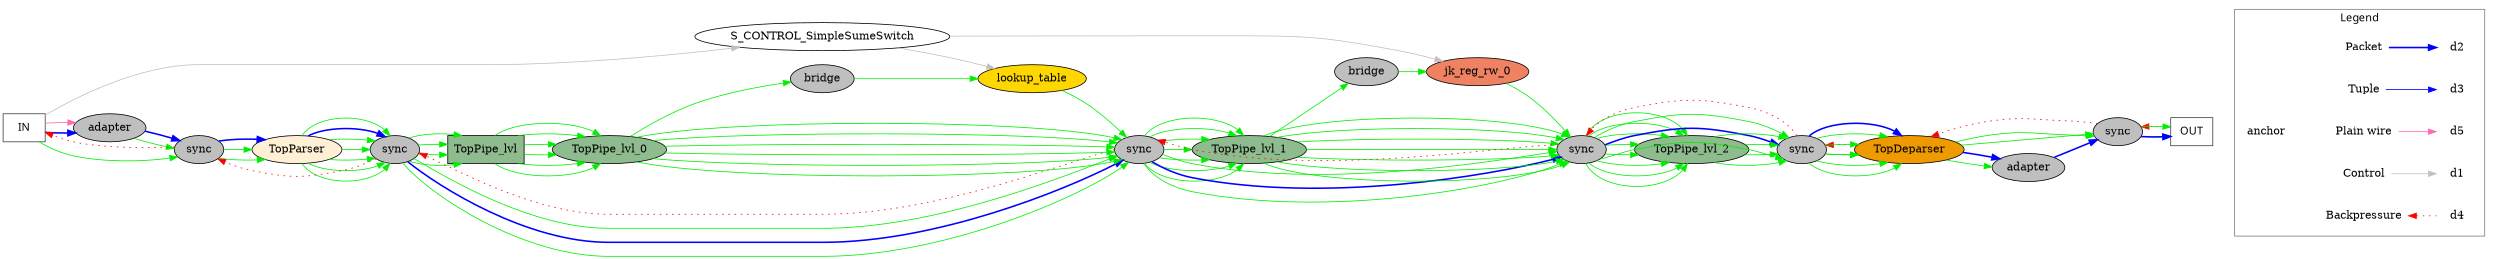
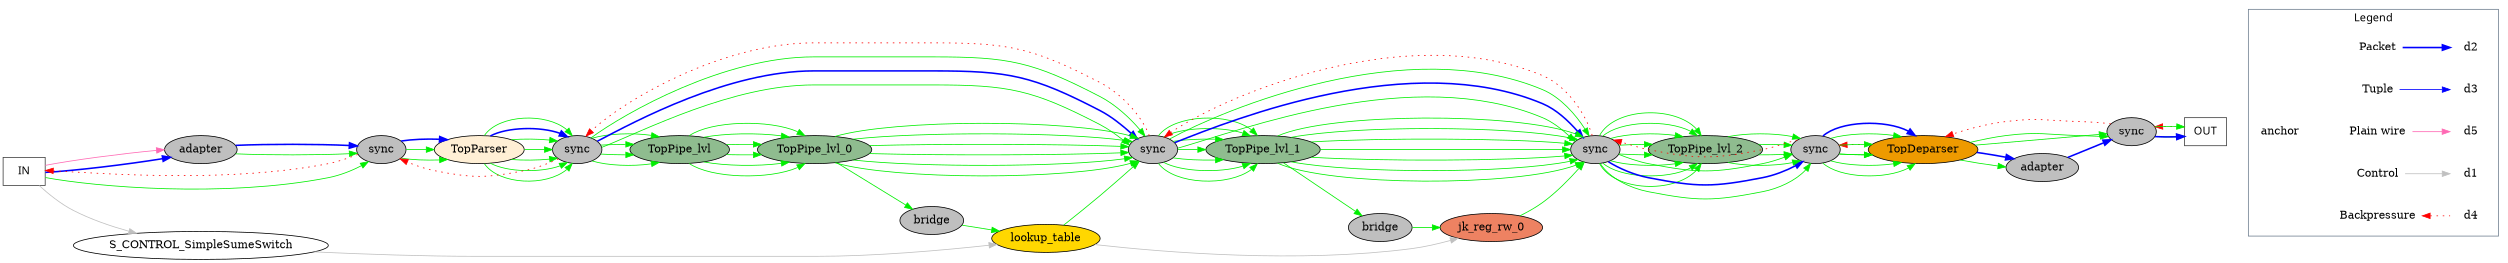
  digraph {
    rankdir=LR
    node [style=filled]
    edge [color=green2]
    n1 [label=Backpressure shape=plaintext style=""]
    d4 [shape=plaintext style=""]
    n3 [label=Control shape=plaintext style=""]
    d1 [shape=plaintext style=""]
    n5 [label="Plain wire" shape=plaintext style=""]
    d5 [shape=plaintext style=""]
    n7 [label=Tuple shape=plaintext style=""]
    d3 [shape=plaintext style=""]
    n9 [label=Packet shape=plaintext style=""]
    d2 [shape=plaintext style=""]
    anchor [shape=plaintext style=""]
    n12 [color=gray24 fontname="times:italic" label=IN shape=box style=""]
    n13 [fillcolor=gray75 label=adapter]
    n14 [fillcolor=gray75 label=sync]
    S_CONTROL_SimpleSumeSwitch [style=""]
    TopParser [fillcolor=papayawhip]
    lookup_table [fillcolor=gold]
    jk_reg_rw_0 [fillcolor=salmon2]
    n19 [color=gray24 fontname="times:italic" label=OUT shape=box style=""]
    n20 [fillcolor=gray75 label=sync]
    TopDeparser [fillcolor=orange2]
    n22 [fillcolor=gray75 label=sync]
-   TopPipe_lvl [fillcolor=darkseagreen shape=box]
+   TopPipe_lvl [fillcolor=darkseagreen]
    n24 [fillcolor=gray75 label=sync]
    TopPipe_lvl_0 [fillcolor=darkseagreen]
    n26 [fillcolor=gray75 label=bridge]
    TopPipe_lvl_1 [fillcolor=darkseagreen]
    n28 [fillcolor=gray75 label=sync]
    n29 [fillcolor=gray75 label=bridge]
    TopPipe_lvl_2 [fillcolor=darkseagreen]
    n31 [fillcolor=gray75 label=sync]
    n32 [fillcolor=gray75 label=adapter]
    subgraph cluster_1 {
      color=SlateGray
      fontname="times:bold"
      label=Legend
      n1
      d4
      n3
      d1
      n5
      d5
      n7
      d3
      n9
      d2
      anchor
    }
    n1 -> d4 [color=red dir=back style=dotted]
    n3 -> d1 [color=gray]
    n5 -> d5 [color=hotpink]
    n7 -> d3 [color=blue]
    n9 -> d2 [color=blue style=bold]
    anchor -> n1 [style=invis color=""]
    anchor -> n3 [style=invis color=""]
    anchor -> n5 [style=invis color=""]
    anchor -> n7 [style=invis color=""]
    anchor -> n9 [style=invis color=""]
    n12 -> n13 [color=blue style=bold]
    n12 -> n13 [color=hotpink]
    n12 -> n14
    n12 -> S_CONTROL_SimpleSumeSwitch [color=gray]
    n13 -> n14
    n13 -> n14 [color=blue style=bold]
    n14 -> n12 [color=red constraint=false style=dotted]
    n14 -> TopParser
    n14 -> TopParser
    n14 -> TopParser [color=blue style=bold]
    S_CONTROL_SimpleSumeSwitch -> lookup_table [color=gray]
-   S_CONTROL_SimpleSumeSwitch -> jk_reg_rw_0 [color=gray]
+   lookup_table -> jk_reg_rw_0 [color=gray]
    TopParser -> n22
    TopParser -> n22
    TopParser -> n22
    TopParser -> n22
    TopParser -> n22
    TopParser -> n22 [color=blue style=bold]
    TopParser -> n22
    lookup_table -> n24
    jk_reg_rw_0 -> n28
    n19 -> anchor [style=invis color=""]
    n19 -> n20 [color=red constraint=false style=dotted]
    n20 -> n19
    n20 -> n19
    n20 -> n19 [color=blue style=bold]
    n20 -> TopDeparser [color=red constraint=false style=dotted]
    TopDeparser -> n20
    TopDeparser -> n20
    TopDeparser -> n31 [color=red constraint=false style=dotted]
    TopDeparser -> n32
    TopDeparser -> n32 [color=blue style=bold]
    n22 -> n14 [color=red constraint=false style=dotted]
    n22 -> TopPipe_lvl
    n22 -> TopPipe_lvl
    n22 -> TopPipe_lvl
    n22 -> TopPipe_lvl
    n22 -> n24
    n22 -> n24 [color=blue style=bold]
    n22 -> n24
    TopPipe_lvl -> TopPipe_lvl_0
    TopPipe_lvl -> TopPipe_lvl_0
    TopPipe_lvl -> TopPipe_lvl_0
    TopPipe_lvl -> TopPipe_lvl_0
    TopPipe_lvl -> TopPipe_lvl_0
    TopPipe_lvl -> TopPipe_lvl_0
    n24 -> n22 [color=red constraint=false style=dotted]
    n24 -> TopPipe_lvl_1
    n24 -> TopPipe_lvl_1
    n24 -> TopPipe_lvl_1
    n24 -> TopPipe_lvl_1
    n24 -> TopPipe_lvl_1
    n24 -> TopPipe_lvl_1
    n24 -> TopPipe_lvl_1
    n24 -> n28
    n24 -> n28 [color=blue style=bold]
    n24 -> n28
    TopPipe_lvl_0 -> n24
    TopPipe_lvl_0 -> n24
    TopPipe_lvl_0 -> n24
    TopPipe_lvl_0 -> n24
    TopPipe_lvl_0 -> n24
    TopPipe_lvl_0 -> n24
    TopPipe_lvl_0 -> n26
    n26 -> lookup_table
    TopPipe_lvl_1 -> n28
    TopPipe_lvl_1 -> n28
    TopPipe_lvl_1 -> n28
    TopPipe_lvl_1 -> n28
    TopPipe_lvl_1 -> n28
    TopPipe_lvl_1 -> n28
    TopPipe_lvl_1 -> n28
    TopPipe_lvl_1 -> n29
    n28 -> n24 [color=red constraint=false style=dotted]
    n28 -> TopPipe_lvl_2
    n28 -> TopPipe_lvl_2
    n28 -> TopPipe_lvl_2
    n28 -> TopPipe_lvl_2
    n28 -> TopPipe_lvl_2
    n28 -> TopPipe_lvl_2
    n28 -> TopPipe_lvl_2
    n28 -> TopPipe_lvl_2
    n28 -> n31
    n28 -> n31 [color=blue style=bold]
    n28 -> n31
    n29 -> jk_reg_rw_0
    TopPipe_lvl_2 -> n31
    TopPipe_lvl_2 -> n31
    TopPipe_lvl_2 -> n31
    TopPipe_lvl_2 -> n31
    n31 -> TopDeparser
    n31 -> TopDeparser
    n31 -> TopDeparser
    n31 -> TopDeparser
    n31 -> TopDeparser
    n31 -> TopDeparser [color=blue style=bold]
    n31 -> TopDeparser
    n31 -> n28 [color=red constraint=false style=dotted]
    n32 -> n20 [color=blue style=bold]
  }
